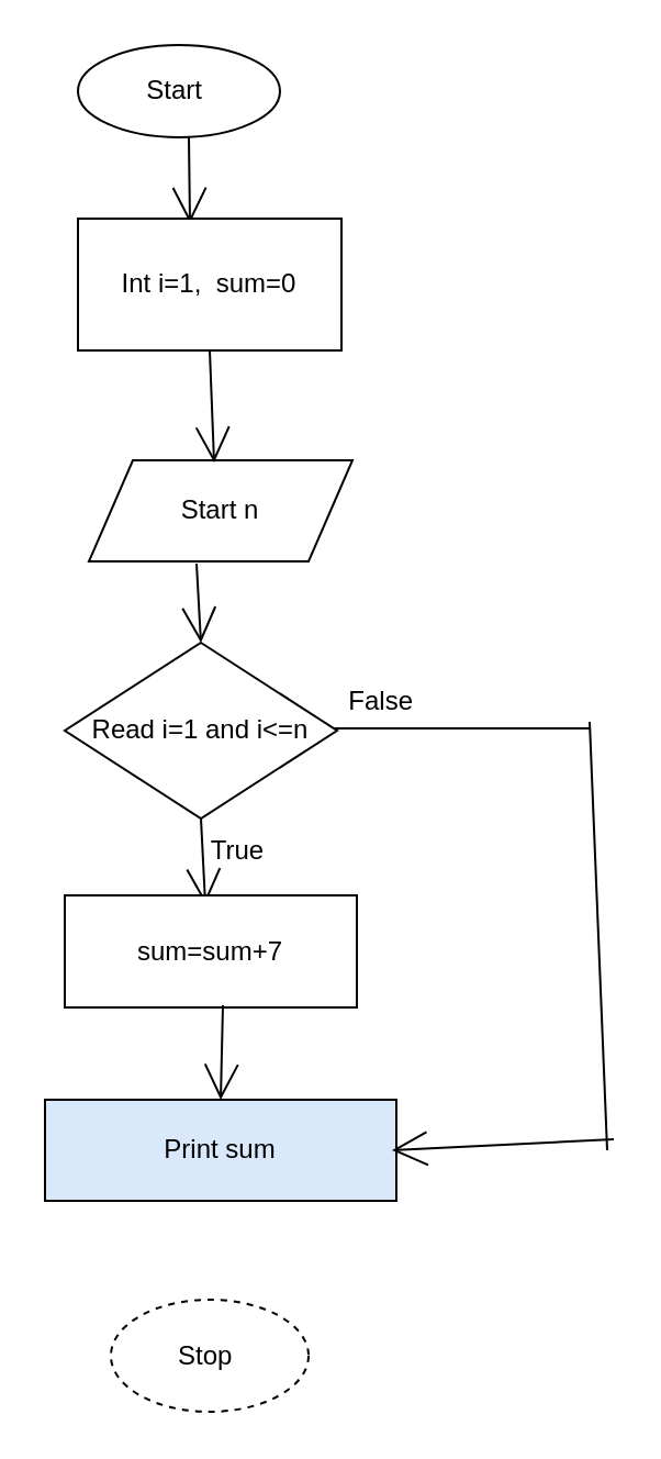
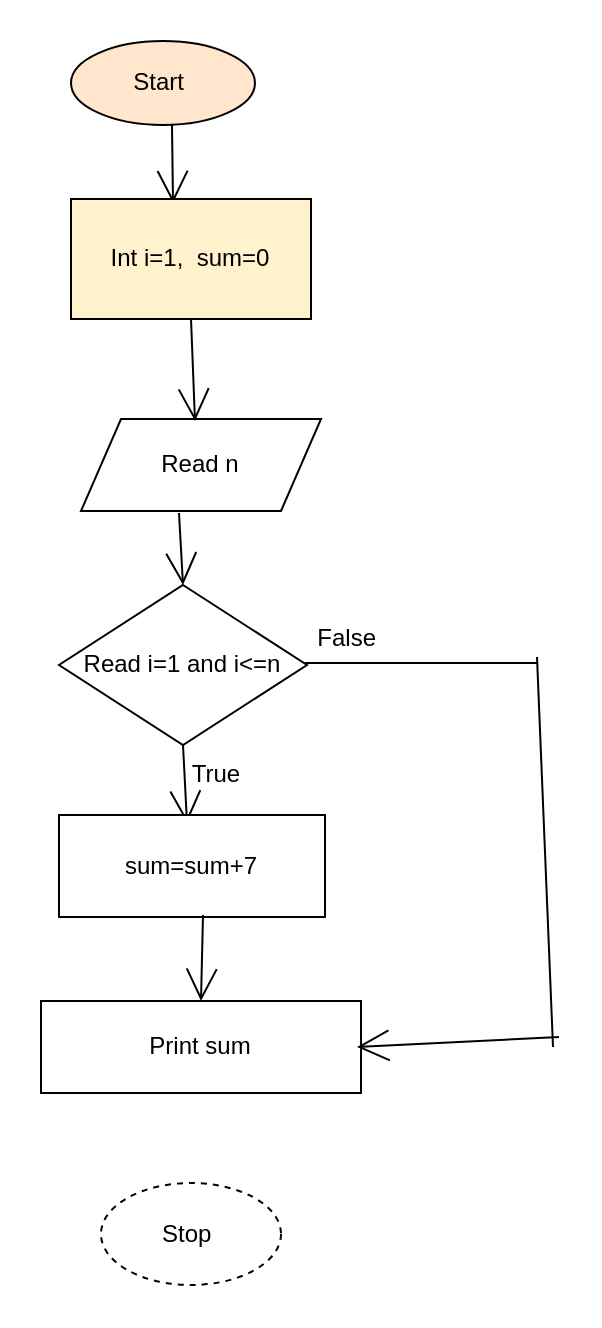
  <mxCell id="0" />
  <mxCell id="1" parent="0" />
- <mxCell id="2" value="Start&amp;nbsp;" style="ellipse;whiteSpace=wrap;html=1;hachureGap=4;" vertex="1" parent="1"><mxGeometry x="35" y="20" width="92" height="42" as="geometry" /></mxCell>
+ <mxCell id="2" value="Start&amp;nbsp;" style="ellipse;whiteSpace=wrap;html=1;hachureGap=4;fillColor=#ffe6cc;" vertex="1" parent="1"><mxGeometry x="35" y="20" width="92" height="42" as="geometry" /></mxCell>
  <mxCell id="3" value="" style="edgeStyle=none;orthogonalLoop=1;jettySize=auto;html=1;rounded=0;endArrow=open;startSize=14;endSize=14;sourcePerimeterSpacing=8;targetPerimeterSpacing=8;curved=1;" edge="1" parent="1"><mxGeometry width="120" relative="1" as="geometry"><mxPoint x="85.5" y="62" as="sourcePoint" /><mxPoint x="86" y="101" as="targetPoint" /><Array as="points" /></mxGeometry></mxCell>
- <mxCell id="4" value="Int i=1,&amp;nbsp; sum=0" style="rounded=0;whiteSpace=wrap;html=1;hachureGap=4;" vertex="1" parent="1"><mxGeometry x="35" y="99" width="120" height="60" as="geometry" /></mxCell>
- <mxCell id="5" value="Start n" style="shape=parallelogram;perimeter=parallelogramPerimeter;whiteSpace=wrap;html=1;fixedSize=1;hachureGap=4;" vertex="1" parent="1"><mxGeometry x="40" y="209" width="120" height="46" as="geometry" /></mxCell>
+ <mxCell id="4" value="Int i=1,&amp;nbsp; sum=0" style="rounded=0;whiteSpace=wrap;html=1;hachureGap=4;fillColor=#fff2cc;" vertex="1" parent="1"><mxGeometry x="35" y="99" width="120" height="60" as="geometry" /></mxCell>
+ <mxCell id="5" value="Read n" style="shape=parallelogram;perimeter=parallelogramPerimeter;whiteSpace=wrap;html=1;fixedSize=1;hachureGap=4;" vertex="1" parent="1"><mxGeometry x="40" y="209" width="120" height="46" as="geometry" /></mxCell>
  <mxCell id="6" value="" style="edgeStyle=none;orthogonalLoop=1;jettySize=auto;html=1;rounded=0;endArrow=open;startSize=14;endSize=14;sourcePerimeterSpacing=8;targetPerimeterSpacing=8;curved=1;exitX=0.5;exitY=1;exitDx=0;exitDy=0;" edge="1" parent="1" source="4"><mxGeometry width="120" relative="1" as="geometry"><mxPoint x="39" y="187" as="sourcePoint" /><mxPoint x="97" y="210" as="targetPoint" /><Array as="points" /></mxGeometry></mxCell>
  <mxCell id="7" value="" style="edgeStyle=none;orthogonalLoop=1;jettySize=auto;html=1;rounded=0;endArrow=open;startSize=14;endSize=14;sourcePerimeterSpacing=8;targetPerimeterSpacing=8;curved=1;entryX=0.5;entryY=0;entryDx=0;entryDy=0;" edge="1" parent="1" target="8"><mxGeometry width="120" relative="1" as="geometry"><mxPoint x="89" y="256" as="sourcePoint" /><mxPoint x="91" y="302" as="targetPoint" /><Array as="points" /></mxGeometry></mxCell>
  <mxCell id="8" value="Read i=1 and i&amp;lt;=n" style="rhombus;whiteSpace=wrap;html=1;hachureGap=4;" vertex="1" parent="1"><mxGeometry x="29" y="292" width="124" height="80" as="geometry" /></mxCell>
  <mxCell id="9" value="" style="edgeStyle=none;orthogonalLoop=1;jettySize=auto;html=1;rounded=0;endArrow=open;startSize=14;endSize=14;sourcePerimeterSpacing=8;targetPerimeterSpacing=8;curved=1;exitX=0.5;exitY=1;exitDx=0;exitDy=0;" edge="1" parent="1" source="8"><mxGeometry width="120" relative="1" as="geometry"><mxPoint x="14" y="359" as="sourcePoint" /><mxPoint x="93" y="411" as="targetPoint" /><Array as="points" /></mxGeometry></mxCell>
  <mxCell id="10" value="sum=sum+7" style="rounded=0;whiteSpace=wrap;html=1;hachureGap=4;" vertex="1" parent="1"><mxGeometry x="29" y="407" width="133" height="51" as="geometry" /></mxCell>
  <mxCell id="11" value="" style="edgeStyle=none;orthogonalLoop=1;jettySize=auto;html=1;rounded=0;endArrow=open;startSize=14;endSize=14;sourcePerimeterSpacing=8;targetPerimeterSpacing=8;curved=1;entryX=0.5;entryY=0;entryDx=0;entryDy=0;" edge="1" parent="1" target="12"><mxGeometry width="120" relative="1" as="geometry"><mxPoint x="101" y="457" as="sourcePoint" /><mxPoint x="101" y="495" as="targetPoint" /><Array as="points" /></mxGeometry></mxCell>
- <mxCell id="12" value="Print sum" style="rounded=0;whiteSpace=wrap;html=1;hachureGap=4;fillColor=#dae8fc;" vertex="1" parent="1"><mxGeometry x="20" y="500" width="160" height="46" as="geometry" /></mxCell>
+ <mxCell id="12" value="Print sum" style="rounded=0;whiteSpace=wrap;html=1;hachureGap=4;" vertex="1" parent="1"><mxGeometry x="20" y="500" width="160" height="46" as="geometry" /></mxCell>
  <mxCell id="13" value="" style="endArrow=none;html=1;rounded=0;startSize=14;endSize=14;sourcePerimeterSpacing=8;targetPerimeterSpacing=8;curved=1;" edge="1" parent="1"><mxGeometry width="50" height="50" relative="1" as="geometry"><mxPoint x="152" y="331" as="sourcePoint" /><mxPoint x="268" y="331" as="targetPoint" /></mxGeometry></mxCell>
  <mxCell id="14" value="" style="endArrow=none;html=1;rounded=0;startSize=14;endSize=14;sourcePerimeterSpacing=8;targetPerimeterSpacing=8;curved=1;" edge="1" parent="1"><mxGeometry width="50" height="50" relative="1" as="geometry"><mxPoint x="268" y="328" as="sourcePoint" /><mxPoint x="276" y="523" as="targetPoint" /></mxGeometry></mxCell>
  <mxCell id="15" value="" style="edgeStyle=none;orthogonalLoop=1;jettySize=auto;html=1;rounded=0;endArrow=open;startSize=14;endSize=14;sourcePerimeterSpacing=8;targetPerimeterSpacing=8;curved=1;" edge="1" parent="1"><mxGeometry width="120" relative="1" as="geometry"><mxPoint x="279" y="518" as="sourcePoint" /><mxPoint x="178" y="523" as="targetPoint" /><Array as="points" /></mxGeometry></mxCell>
  <mxCell id="16" value="Stop&amp;nbsp;" style="ellipse;whiteSpace=wrap;html=1;hachureGap=4;dashed=1;" vertex="1" parent="1"><mxGeometry x="50" y="591" width="90" height="51" as="geometry" /></mxCell>
  <mxCell id="17" value="True" style="text;strokeColor=none;fillColor=none;html=1;align=center;verticalAlign=middle;whiteSpace=wrap;rounded=0;hachureGap=4;" vertex="1" parent="1"><mxGeometry x="78" y="372" width="60" height="30" as="geometry" /></mxCell>
  <mxCell id="18" value="False&amp;nbsp;" style="text;strokeColor=none;fillColor=none;html=1;align=center;verticalAlign=middle;whiteSpace=wrap;rounded=0;hachureGap=4;" vertex="1" parent="1"><mxGeometry x="145" y="304" width="60" height="30" as="geometry" /></mxCell>
